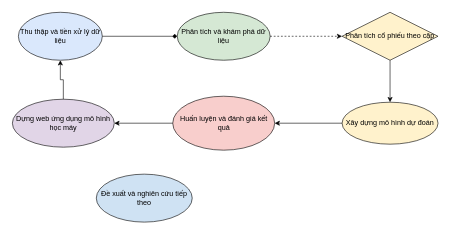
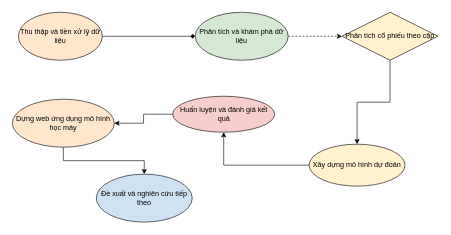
  <mxCell id="0" />
  <mxCell id="1" parent="0" />
- <mxCell id="2" value="Thu thập và tiền xử lý dữ liệu" style="ellipse;whiteSpace=wrap;html=1;strokeColor=#000000;fillColor=#dae8fc;" vertex="1" parent="1"><mxGeometry x="30" y="20" width="140" height="80" as="geometry" /></mxCell>
- <mxCell id="3" value="Phân tích và khám phá dữ liệu" style="ellipse;whiteSpace=wrap;html=1;strokeColor=#000000;fillColor=#d5e8d4;" vertex="1" parent="1"><mxGeometry x="295" y="20" width="155" height="80" as="geometry" /></mxCell>
- <mxCell id="4" value="Xây dựng mô hình dự đoán" style="ellipse;whiteSpace=wrap;html=1;strokeColor=#000000;fillColor=#fff2cc;" vertex="1" parent="1"><mxGeometry x="570" y="170" width="160" height="70" as="geometry" /></mxCell>
- <mxCell id="5" value="Huấn luyện và đánh giá kết quả" style="ellipse;whiteSpace=wrap;html=1;strokeColor=#000000;fillColor=#f8cecc;" vertex="1" parent="1"><mxGeometry x="287.5" y="160" width="170" height="90" as="geometry" /></mxCell>
- <mxCell id="6" value="Dựng web ứng dụng mô hình học máy" style="ellipse;whiteSpace=wrap;html=1;strokeColor=#000000;fillColor=#e1d5e7;" vertex="1" parent="1"><mxGeometry x="20" y="165" width="170" height="80" as="geometry" /></mxCell>
+ <mxCell id="2" value="Thu thập và tiền xử lý dữ liệu" style="ellipse;whiteSpace=wrap;html=1;strokeColor=#000000;fillColor=#ffe6cc;" vertex="1" parent="1"><mxGeometry x="30" y="20" width="140" height="80" as="geometry" /></mxCell>
+ <mxCell id="3" value="Phân tích và khám phá dữ liệu" style="ellipse;whiteSpace=wrap;html=1;strokeColor=#000000;fillColor=#d5e8d4;" vertex="1" parent="1"><mxGeometry x="325" y="20" width="155" height="80" as="geometry" /></mxCell>
+ <mxCell id="4" value="Xây dựng mô hình dự đoán" style="ellipse;whiteSpace=wrap;html=1;strokeColor=#000000;fillColor=#fff2cc;" vertex="1" parent="1"><mxGeometry x="515" y="240" width="160" height="70" as="geometry" /></mxCell>
+ <mxCell id="5" value="Huấn luyện và đánh giá kết quả" style="ellipse;whiteSpace=wrap;html=1;strokeColor=#000000;fillColor=#f8cecc;" vertex="1" parent="1"><mxGeometry x="287.5" y="160" width="170" height="60" as="geometry" /></mxCell>
+ <mxCell id="6" value="Dựng web ứng dụng mô hình học máy" style="ellipse;whiteSpace=wrap;html=1;strokeColor=#000000;fillColor=#ffe6cc;" vertex="1" parent="1"><mxGeometry x="20" y="165" width="170" height="80" as="geometry" /></mxCell>
  <mxCell id="7" value="Đề xuất và nghiên cứu tiếp theo" style="ellipse;whiteSpace=wrap;html=1;strokeColor=#000000;fillColor=#cfe2f3;" vertex="1" parent="1"><mxGeometry x="160" y="290" width="160" height="80" as="geometry" /></mxCell>
  <mxCell id="8" style="edgeStyle=orthogonalEdgeStyle;rounded=0;orthogonalLoop=1;jettySize=auto;html=1;endArrow=diamond;" edge="1" parent="1" source="2" target="3"><mxGeometry relative="1" as="geometry" /></mxCell>
  <mxCell id="9" style="edgeStyle=orthogonalEdgeStyle;rounded=0;orthogonalLoop=1;jettySize=auto;html=1;entryX=0;entryY=0.5;entryDx=0;entryDy=0;dashed=1;" edge="1" parent="1" source="3" target="14"><mxGeometry relative="1" as="geometry"><mxPoint x="650" y="40" as="targetPoint" /></mxGeometry></mxCell>
  <mxCell id="10" style="edgeStyle=orthogonalEdgeStyle;rounded=0;orthogonalLoop=1;jettySize=auto;html=1;" edge="1" parent="1" source="4" target="5"><mxGeometry relative="1" as="geometry" /></mxCell>
  <mxCell id="11" style="edgeStyle=orthogonalEdgeStyle;rounded=0;orthogonalLoop=1;jettySize=auto;html=1;" edge="1" parent="1" source="5" target="6"><mxGeometry relative="1" as="geometry" /></mxCell>
- <mxCell id="12" style="edgeStyle=orthogonalEdgeStyle;rounded=0;orthogonalLoop=1;jettySize=auto;html=1;" edge="1" parent="1" source="6" target="2"><mxGeometry relative="1" as="geometry" /></mxCell>
+ <mxCell id="12" style="edgeStyle=orthogonalEdgeStyle;rounded=0;orthogonalLoop=1;jettySize=auto;html=1;" edge="1" parent="1" source="6" target="7"><mxGeometry relative="1" as="geometry" /></mxCell>
  <mxCell id="13" style="edgeStyle=orthogonalEdgeStyle;rounded=0;orthogonalLoop=1;jettySize=auto;html=1;exitX=0.5;exitY=1;exitDx=0;exitDy=0;entryX=0.5;entryY=0;entryDx=0;entryDy=0;" edge="1" parent="1" source="14" target="4"><mxGeometry relative="1" as="geometry" /></mxCell>
  <mxCell id="14" value="Phân tích cổ phiếu theo cặp" style="rhombus;whiteSpace=wrap;html=1;strokeColor=#000000;fillColor=#fff2cc;" vertex="1" parent="1"><mxGeometry x="570" y="20" width="160" height="80" as="geometry" /></mxCell>
